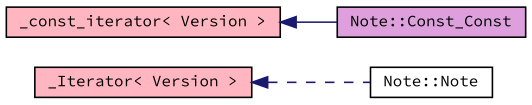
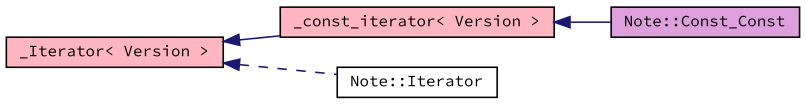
  digraph {
    fontname="Source Code Pro"
    rankdir=LR
    node [color=black fillcolor=lightpink fontname="Source Code Pro" fontsize=10 shape=record style=filled]
    edge [color=midnightblue dir=back fontname="Source Code Pro" fontsize=10 labelfontname=Helvetica labelfontsize=10 style=solid]
    n1 [height=0.2 label="_Iterator\< Version \>" width=0.4]
    n2 [height=0.2 label="_const_iterator\< Version \>" width=0.4]
-   n3 [fillcolor=white height=0.2 label="Note::Note" width=0.4]
+   n3 [fillcolor=white height=0.2 label="Note::Iterator" width=0.4]
    n4 [fillcolor=plum height=0.2 label="Note::Const_Const" width=0.4]
+   n1 -> n2
    n1 -> n3 [style=dashed]
    n2 -> n4
  }
